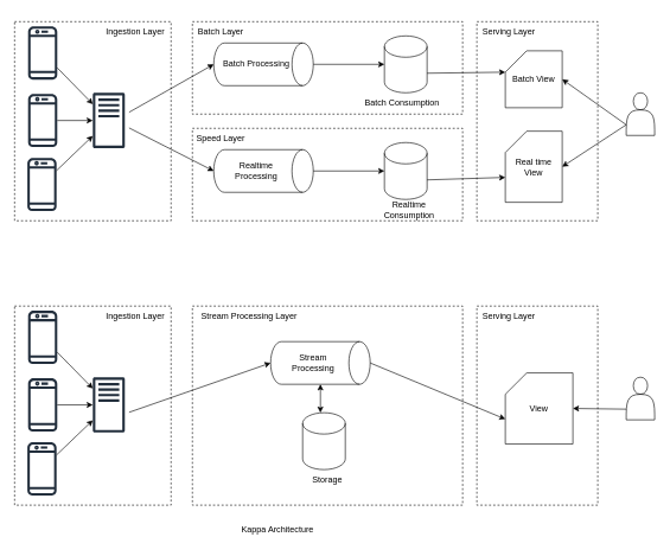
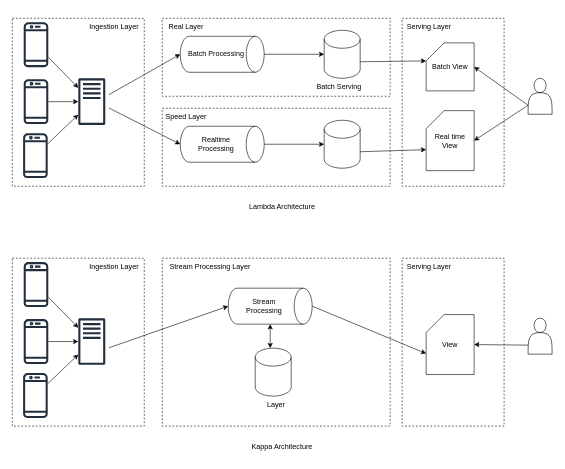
  <mxCell id="0" />
  <mxCell id="1" parent="0" />
  <mxCell id="2" value="" style="rounded=0;whiteSpace=wrap;html=1;dashed=1;" vertex="1" parent="1"><mxGeometry x="20" y="30" width="220" height="280" as="geometry" /></mxCell>
  <mxCell id="3" value="" style="rounded=0;whiteSpace=wrap;html=1;dashed=1;" vertex="1" parent="1"><mxGeometry x="670" y="30" width="170" height="280" as="geometry" /></mxCell>
  <mxCell id="4" value="" style="rounded=0;whiteSpace=wrap;html=1;dashed=1;" vertex="1" parent="1"><mxGeometry x="270" y="180" width="380" height="130" as="geometry" /></mxCell>
  <mxCell id="5" value="" style="rounded=0;whiteSpace=wrap;html=1;dashed=1;" vertex="1" parent="1"><mxGeometry x="270" y="30" width="380" height="130" as="geometry" /></mxCell>
  <mxCell id="6" value="" style="shape=cylinder3;whiteSpace=wrap;html=1;boundedLbl=1;backgroundOutline=1;size=15;rotation=90;" vertex="1" parent="1"><mxGeometry x="340" y="20" width="60" height="140" as="geometry" /></mxCell>
  <mxCell id="7" value="" style="shape=cylinder3;whiteSpace=wrap;html=1;boundedLbl=1;backgroundOutline=1;size=15;rotation=90;" vertex="1" parent="1"><mxGeometry x="340" y="170" width="60" height="140" as="geometry" /></mxCell>
  <mxCell id="8" value="" style="shape=cylinder3;whiteSpace=wrap;html=1;boundedLbl=1;backgroundOutline=1;size=15;" vertex="1" parent="1"><mxGeometry x="540" y="50" width="60" height="80" as="geometry" /></mxCell>
  <mxCell id="9" value="" style="shape=cylinder3;whiteSpace=wrap;html=1;boundedLbl=1;backgroundOutline=1;size=15;" vertex="1" parent="1"><mxGeometry x="540" y="200" width="60" height="80" as="geometry" /></mxCell>
  <mxCell id="10" value="Batch View" style="shape=card;whiteSpace=wrap;html=1;" vertex="1" parent="1"><mxGeometry x="710" y="71" width="80" height="80" as="geometry" /></mxCell>
  <mxCell id="11" value="Real time View" style="shape=card;whiteSpace=wrap;html=1;" vertex="1" parent="1"><mxGeometry x="710" y="184" width="80" height="100" as="geometry" /></mxCell>
  <mxCell id="12" value="" style="endArrow=classic;html=1;rounded=0;entryX=0.5;entryY=1;entryDx=0;entryDy=0;entryPerimeter=0;" edge="1" parent="1" target="6"><mxGeometry width="50" height="50" relative="1" as="geometry"><mxPoint x="181" y="157.391" as="sourcePoint" /><mxPoint x="600" y="230" as="targetPoint" /></mxGeometry></mxCell>
  <mxCell id="13" value="" style="endArrow=classic;html=1;rounded=0;entryX=0.5;entryY=1;entryDx=0;entryDy=0;entryPerimeter=0;" edge="1" parent="1" target="7"><mxGeometry width="50" height="50" relative="1" as="geometry"><mxPoint x="181" y="179.434" as="sourcePoint" /><mxPoint x="600" y="230" as="targetPoint" /></mxGeometry></mxCell>
  <mxCell id="14" value="" style="endArrow=classic;html=1;rounded=0;exitX=0.5;exitY=0;exitDx=0;exitDy=0;exitPerimeter=0;entryX=0;entryY=0.5;entryDx=0;entryDy=0;entryPerimeter=0;" edge="1" parent="1" source="6" target="8"><mxGeometry width="50" height="50" relative="1" as="geometry"><mxPoint x="550" y="280" as="sourcePoint" /><mxPoint x="600" y="230" as="targetPoint" /></mxGeometry></mxCell>
  <mxCell id="15" value="" style="endArrow=classic;html=1;rounded=0;exitX=0.5;exitY=0;exitDx=0;exitDy=0;exitPerimeter=0;entryX=0;entryY=0.5;entryDx=0;entryDy=0;entryPerimeter=0;" edge="1" parent="1" source="7" target="9"><mxGeometry width="50" height="50" relative="1" as="geometry"><mxPoint x="550" y="280" as="sourcePoint" /><mxPoint x="600" y="230" as="targetPoint" /></mxGeometry></mxCell>
  <mxCell id="16" value="" style="endArrow=classic;html=1;rounded=0;exitX=1;exitY=0;exitDx=0;exitDy=52.5;exitPerimeter=0;entryX=0;entryY=0;entryDx=0;entryDy=30;entryPerimeter=0;" edge="1" parent="1" source="8" target="10"><mxGeometry width="50" height="50" relative="1" as="geometry"><mxPoint x="550" y="280" as="sourcePoint" /><mxPoint x="600" y="230" as="targetPoint" /></mxGeometry></mxCell>
  <mxCell id="17" value="" style="endArrow=classic;html=1;rounded=0;exitX=1;exitY=0;exitDx=0;exitDy=52.5;exitPerimeter=0;entryX=0;entryY=0;entryDx=0;entryDy=65;entryPerimeter=0;" edge="1" parent="1" source="9" target="11"><mxGeometry width="50" height="50" relative="1" as="geometry"><mxPoint x="550" y="280" as="sourcePoint" /><mxPoint x="600" y="230" as="targetPoint" /></mxGeometry></mxCell>
  <mxCell id="18" value="" style="shape=actor;whiteSpace=wrap;html=1;" vertex="1" parent="1"><mxGeometry x="880" y="130" width="40" height="60" as="geometry" /></mxCell>
  <mxCell id="19" value="" style="endArrow=classic;html=1;rounded=0;exitX=0;exitY=0.75;exitDx=0;exitDy=0;entryX=1;entryY=0.5;entryDx=0;entryDy=0;entryPerimeter=0;" edge="1" parent="1" source="18" target="10"><mxGeometry width="50" height="50" relative="1" as="geometry"><mxPoint x="600" y="280" as="sourcePoint" /><mxPoint x="650" y="230" as="targetPoint" /></mxGeometry></mxCell>
  <mxCell id="20" value="" style="endArrow=classic;html=1;rounded=0;exitX=0;exitY=0.75;exitDx=0;exitDy=0;entryX=1;entryY=0.5;entryDx=0;entryDy=0;entryPerimeter=0;" edge="1" parent="1" source="18" target="11"><mxGeometry width="50" height="50" relative="1" as="geometry"><mxPoint x="930" y="180" as="sourcePoint" /><mxPoint x="650" y="230" as="targetPoint" /></mxGeometry></mxCell>
  <mxCell id="21" value="Batch Processing" style="text;html=1;align=center;verticalAlign=middle;whiteSpace=wrap;rounded=0;" vertex="1" parent="1"><mxGeometry x="310" y="75" width="100" height="30" as="geometry" /></mxCell>
- <mxCell id="22" value="Batch Consumption" style="text;html=1;align=center;verticalAlign=middle;whiteSpace=wrap;rounded=0;" vertex="1" parent="1"><mxGeometry x="510" y="130" width="110" height="30" as="geometry" /></mxCell>
- <mxCell id="23" value="Realtime Consumption" style="text;html=1;align=center;verticalAlign=middle;whiteSpace=wrap;rounded=0;" vertex="1" parent="1"><mxGeometry x="520" y="280" width="110" height="30" as="geometry" /></mxCell>
+ <mxCell id="22" value="Batch Serving" style="text;html=1;align=center;verticalAlign=middle;whiteSpace=wrap;rounded=0;" vertex="1" parent="1"><mxGeometry x="510" y="130" width="110" height="30" as="geometry" /></mxCell>
  <mxCell id="24" value="Realtime Processing" style="text;html=1;align=center;verticalAlign=middle;whiteSpace=wrap;rounded=0;" vertex="1" parent="1"><mxGeometry x="310" y="225" width="100" height="30" as="geometry" /></mxCell>
- <mxCell id="25" value="Batch Layer" style="text;html=1;align=center;verticalAlign=middle;whiteSpace=wrap;rounded=0;" vertex="1" parent="1"><mxGeometry x="270" y="30" width="80" height="30" as="geometry" /></mxCell>
+ <mxCell id="25" value="Real Layer" style="text;html=1;align=center;verticalAlign=middle;whiteSpace=wrap;rounded=0;" vertex="1" parent="1"><mxGeometry x="270" y="30" width="80" height="30" as="geometry" /></mxCell>
  <mxCell id="26" value="Speed Layer" style="text;html=1;align=center;verticalAlign=middle;whiteSpace=wrap;rounded=0;" vertex="1" parent="1"><mxGeometry x="270" y="180" width="80" height="30" as="geometry" /></mxCell>
  <mxCell id="27" value="Serving&amp;nbsp;&lt;span style=&quot;background-color: initial;&quot;&gt;Layer&lt;/span&gt;" style="text;html=1;align=center;verticalAlign=middle;whiteSpace=wrap;rounded=0;" vertex="1" parent="1"><mxGeometry x="670" y="30" width="90" height="30" as="geometry" /></mxCell>
  <mxCell id="28" value="" style="sketch=0;outlineConnect=0;fontColor=#232F3E;gradientColor=none;fillColor=#232F3D;strokeColor=none;dashed=0;verticalLabelPosition=bottom;verticalAlign=top;align=center;html=1;fontSize=12;fontStyle=0;aspect=fixed;pointerEvents=1;shape=mxgraph.aws4.traditional_server;" vertex="1" parent="1"><mxGeometry x="130" y="130" width="45" height="78" as="geometry" /></mxCell>
  <mxCell id="29" value="" style="sketch=0;outlineConnect=0;fontColor=#232F3E;gradientColor=none;fillColor=#232F3D;strokeColor=none;dashed=0;verticalLabelPosition=bottom;verticalAlign=top;align=center;html=1;fontSize=12;fontStyle=0;aspect=fixed;pointerEvents=1;shape=mxgraph.aws4.mobile_client;" vertex="1" parent="1"><mxGeometry x="39" y="35" width="41" height="78" as="geometry" /></mxCell>
  <mxCell id="30" value="" style="sketch=0;outlineConnect=0;fontColor=#232F3E;gradientColor=none;fillColor=#232F3D;strokeColor=none;dashed=0;verticalLabelPosition=bottom;verticalAlign=top;align=center;html=1;fontSize=12;fontStyle=0;aspect=fixed;pointerEvents=1;shape=mxgraph.aws4.mobile_client;" vertex="1" parent="1"><mxGeometry x="39" y="130" width="41" height="78" as="geometry" /></mxCell>
  <mxCell id="31" value="" style="sketch=0;outlineConnect=0;fontColor=#232F3E;gradientColor=none;fillColor=#232F3D;strokeColor=none;dashed=0;verticalLabelPosition=bottom;verticalAlign=top;align=center;html=1;fontSize=12;fontStyle=0;aspect=fixed;pointerEvents=1;shape=mxgraph.aws4.mobile_client;" vertex="1" parent="1"><mxGeometry x="38" y="220" width="41" height="78" as="geometry" /></mxCell>
  <mxCell id="32" value="" style="endArrow=classic;html=1;rounded=0;" edge="1" parent="1" source="29" target="28"><mxGeometry width="50" height="50" relative="1" as="geometry"><mxPoint x="420" y="280" as="sourcePoint" /><mxPoint x="470" y="230" as="targetPoint" /></mxGeometry></mxCell>
  <mxCell id="33" value="" style="endArrow=classic;html=1;rounded=0;" edge="1" parent="1" source="30" target="28"><mxGeometry width="50" height="50" relative="1" as="geometry"><mxPoint x="420" y="280" as="sourcePoint" /><mxPoint x="470" y="230" as="targetPoint" /></mxGeometry></mxCell>
  <mxCell id="34" value="" style="endArrow=classic;html=1;rounded=0;" edge="1" parent="1" source="31" target="28"><mxGeometry width="50" height="50" relative="1" as="geometry"><mxPoint x="420" y="280" as="sourcePoint" /><mxPoint x="470" y="230" as="targetPoint" /></mxGeometry></mxCell>
  <mxCell id="35" value="Ingestion Layer" style="text;html=1;align=center;verticalAlign=middle;whiteSpace=wrap;rounded=0;" vertex="1" parent="1"><mxGeometry x="140" y="30" width="100" height="30" as="geometry" /></mxCell>
+ <mxCell id="36" value="Lambda Architecture" style="text;html=1;align=center;verticalAlign=middle;whiteSpace=wrap;rounded=0;" vertex="1" parent="1"><mxGeometry x="390" y="330" width="160" height="30" as="geometry" /></mxCell>
  <mxCell id="37" value="" style="rounded=0;whiteSpace=wrap;html=1;dashed=1;" vertex="1" parent="1"><mxGeometry x="20" y="430" width="220" height="280" as="geometry" /></mxCell>
  <mxCell id="38" value="" style="rounded=0;whiteSpace=wrap;html=1;dashed=1;" vertex="1" parent="1"><mxGeometry x="670" y="430" width="170" height="280" as="geometry" /></mxCell>
  <mxCell id="39" value="" style="rounded=0;whiteSpace=wrap;html=1;dashed=1;" vertex="1" parent="1"><mxGeometry x="270" y="430" width="380" height="280" as="geometry" /></mxCell>
  <mxCell id="40" value="" style="shape=cylinder3;whiteSpace=wrap;html=1;boundedLbl=1;backgroundOutline=1;size=15;rotation=90;" vertex="1" parent="1"><mxGeometry x="420" y="440" width="60" height="140" as="geometry" /></mxCell>
  <mxCell id="41" value="" style="shape=cylinder3;whiteSpace=wrap;html=1;boundedLbl=1;backgroundOutline=1;size=15;" vertex="1" parent="1"><mxGeometry x="425" y="580" width="60" height="80" as="geometry" /></mxCell>
- <mxCell id="42" value="View" style="shape=card;whiteSpace=wrap;html=1;" vertex="1" parent="1"><mxGeometry x="710" y="524" width="95" height="100" as="geometry" /></mxCell>
+ <mxCell id="42" value="View" style="shape=card;whiteSpace=wrap;html=1;" vertex="1" parent="1"><mxGeometry x="710" y="524" width="80" height="100" as="geometry" /></mxCell>
  <mxCell id="43" value="" style="endArrow=classic;html=1;rounded=0;entryX=0.5;entryY=1;entryDx=0;entryDy=0;entryPerimeter=0;" edge="1" parent="1" target="40"><mxGeometry width="50" height="50" relative="1" as="geometry"><mxPoint x="181" y="579.434" as="sourcePoint" /><mxPoint x="600" y="630" as="targetPoint" /></mxGeometry></mxCell>
  <mxCell id="44" value="" style="shape=actor;whiteSpace=wrap;html=1;" vertex="1" parent="1"><mxGeometry x="880" y="530" width="40" height="60" as="geometry" /></mxCell>
  <mxCell id="45" value="" style="endArrow=classic;html=1;rounded=0;exitX=0;exitY=0.75;exitDx=0;exitDy=0;entryX=1;entryY=0.5;entryDx=0;entryDy=0;entryPerimeter=0;" edge="1" parent="1" source="44" target="42"><mxGeometry width="50" height="50" relative="1" as="geometry"><mxPoint x="930" y="580" as="sourcePoint" /><mxPoint x="650" y="630" as="targetPoint" /></mxGeometry></mxCell>
- <mxCell id="46" value="Storage" style="text;html=1;align=center;verticalAlign=middle;whiteSpace=wrap;rounded=0;" vertex="1" parent="1"><mxGeometry x="405" y="660" width="110" height="30" as="geometry" /></mxCell>
+ <mxCell id="46" value="Layer" style="text;html=1;align=center;verticalAlign=middle;whiteSpace=wrap;rounded=0;" vertex="1" parent="1"><mxGeometry x="405" y="660" width="110" height="30" as="geometry" /></mxCell>
  <mxCell id="47" value="Stream Processing" style="text;html=1;align=center;verticalAlign=middle;whiteSpace=wrap;rounded=0;" vertex="1" parent="1"><mxGeometry x="390" y="495" width="100" height="30" as="geometry" /></mxCell>
  <mxCell id="48" value="Stream Processing Layer" style="text;html=1;align=center;verticalAlign=middle;whiteSpace=wrap;rounded=0;" vertex="1" parent="1"><mxGeometry x="270" y="430" width="160" height="30" as="geometry" /></mxCell>
  <mxCell id="49" value="Serving&amp;nbsp;&lt;span style=&quot;background-color: initial;&quot;&gt;Layer&lt;/span&gt;" style="text;html=1;align=center;verticalAlign=middle;whiteSpace=wrap;rounded=0;" vertex="1" parent="1"><mxGeometry x="670" y="430" width="90" height="30" as="geometry" /></mxCell>
  <mxCell id="50" value="" style="sketch=0;outlineConnect=0;fontColor=#232F3E;gradientColor=none;fillColor=#232F3D;strokeColor=none;dashed=0;verticalLabelPosition=bottom;verticalAlign=top;align=center;html=1;fontSize=12;fontStyle=0;aspect=fixed;pointerEvents=1;shape=mxgraph.aws4.traditional_server;" vertex="1" parent="1"><mxGeometry x="130" y="530" width="45" height="78" as="geometry" /></mxCell>
  <mxCell id="51" value="" style="sketch=0;outlineConnect=0;fontColor=#232F3E;gradientColor=none;fillColor=#232F3D;strokeColor=none;dashed=0;verticalLabelPosition=bottom;verticalAlign=top;align=center;html=1;fontSize=12;fontStyle=0;aspect=fixed;pointerEvents=1;shape=mxgraph.aws4.mobile_client;" vertex="1" parent="1"><mxGeometry x="39" y="435" width="41" height="78" as="geometry" /></mxCell>
  <mxCell id="52" value="" style="sketch=0;outlineConnect=0;fontColor=#232F3E;gradientColor=none;fillColor=#232F3D;strokeColor=none;dashed=0;verticalLabelPosition=bottom;verticalAlign=top;align=center;html=1;fontSize=12;fontStyle=0;aspect=fixed;pointerEvents=1;shape=mxgraph.aws4.mobile_client;" vertex="1" parent="1"><mxGeometry x="39" y="530" width="41" height="78" as="geometry" /></mxCell>
  <mxCell id="53" value="" style="sketch=0;outlineConnect=0;fontColor=#232F3E;gradientColor=none;fillColor=#232F3D;strokeColor=none;dashed=0;verticalLabelPosition=bottom;verticalAlign=top;align=center;html=1;fontSize=12;fontStyle=0;aspect=fixed;pointerEvents=1;shape=mxgraph.aws4.mobile_client;" vertex="1" parent="1"><mxGeometry x="38" y="620" width="41" height="78" as="geometry" /></mxCell>
  <mxCell id="54" value="" style="endArrow=classic;html=1;rounded=0;" edge="1" parent="1" source="51" target="50"><mxGeometry width="50" height="50" relative="1" as="geometry"><mxPoint x="420" y="680" as="sourcePoint" /><mxPoint x="470" y="630" as="targetPoint" /></mxGeometry></mxCell>
  <mxCell id="55" value="" style="endArrow=classic;html=1;rounded=0;" edge="1" parent="1" source="52" target="50"><mxGeometry width="50" height="50" relative="1" as="geometry"><mxPoint x="420" y="680" as="sourcePoint" /><mxPoint x="470" y="630" as="targetPoint" /></mxGeometry></mxCell>
  <mxCell id="56" value="" style="endArrow=classic;html=1;rounded=0;" edge="1" parent="1" source="53" target="50"><mxGeometry width="50" height="50" relative="1" as="geometry"><mxPoint x="420" y="680" as="sourcePoint" /><mxPoint x="470" y="630" as="targetPoint" /></mxGeometry></mxCell>
  <mxCell id="57" value="Ingestion Layer" style="text;html=1;align=center;verticalAlign=middle;whiteSpace=wrap;rounded=0;" vertex="1" parent="1"><mxGeometry x="140" y="430" width="100" height="30" as="geometry" /></mxCell>
- <mxCell id="58" value="Kappa Architecture" style="text;html=1;align=center;verticalAlign=middle;whiteSpace=wrap;rounded=0;" vertex="1" parent="1"><mxGeometry x="310" y="730" width="160" height="30" as="geometry" /></mxCell>
+ <mxCell id="58" value="Kappa Architecture" style="text;html=1;align=center;verticalAlign=middle;whiteSpace=wrap;rounded=0;" vertex="1" parent="1"><mxGeometry x="390" y="730" width="160" height="30" as="geometry" /></mxCell>
  <mxCell id="59" value="" style="endArrow=classic;html=1;rounded=0;exitX=0.5;exitY=0;exitDx=0;exitDy=0;exitPerimeter=0;entryX=0;entryY=0;entryDx=0;entryDy=65;entryPerimeter=0;" edge="1" parent="1" source="40" target="42"><mxGeometry width="50" height="50" relative="1" as="geometry"><mxPoint x="450" y="670" as="sourcePoint" /><mxPoint x="500" y="620" as="targetPoint" /></mxGeometry></mxCell>
  <mxCell id="60" value="" style="endArrow=classic;startArrow=classic;html=1;rounded=0;entryX=1;entryY=0.5;entryDx=0;entryDy=0;entryPerimeter=0;" edge="1" parent="1" target="40"><mxGeometry width="50" height="50" relative="1" as="geometry"><mxPoint x="450" y="580" as="sourcePoint" /><mxPoint x="500" y="620" as="targetPoint" /></mxGeometry></mxCell>
